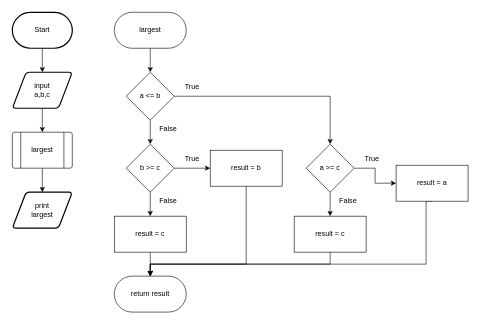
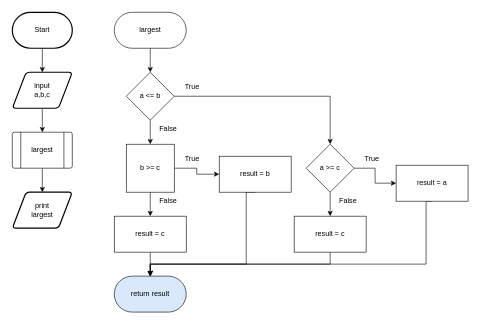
  <mxCell id="0" />
  <mxCell id="1" parent="0" />
  <mxCell id="2" value="" style="edgeStyle=orthogonalEdgeStyle;rounded=0;orthogonalLoop=1;jettySize=auto;html=1;" parent="1" source="3" edge="1"><mxGeometry relative="1" as="geometry"><mxPoint x="250" y="120" as="targetPoint" /></mxGeometry></mxCell>
  <mxCell id="3" value="largest" style="rounded=1;whiteSpace=wrap;html=1;arcSize=50;" parent="1" vertex="1"><mxGeometry x="190" y="20" width="120" height="60" as="geometry" /></mxCell>
- <mxCell id="4" value="return result" style="rounded=1;whiteSpace=wrap;html=1;arcSize=50;" parent="1" vertex="1"><mxGeometry x="190" y="460" width="120" height="60" as="geometry" /></mxCell>
+ <mxCell id="4" value="return result" style="rounded=1;whiteSpace=wrap;html=1;arcSize=50;fillColor=#dae8fc;" parent="1" vertex="1"><mxGeometry x="190" y="460" width="120" height="60" as="geometry" /></mxCell>
  <mxCell id="5" value="" style="edgeStyle=orthogonalEdgeStyle;rounded=0;orthogonalLoop=1;jettySize=auto;html=1;" parent="1" source="7" target="13" edge="1"><mxGeometry relative="1" as="geometry" /></mxCell>
  <mxCell id="6" value="" style="edgeStyle=orthogonalEdgeStyle;rounded=0;orthogonalLoop=1;jettySize=auto;html=1;" parent="1" source="7" target="10" edge="1"><mxGeometry relative="1" as="geometry" /></mxCell>
  <mxCell id="7" value="&lt;div&gt;a &amp;lt;= b&lt;/div&gt;" style="rhombus;whiteSpace=wrap;html=1;" parent="1" vertex="1"><mxGeometry x="210" y="120" width="80" height="80" as="geometry" /></mxCell>
  <mxCell id="8" value="" style="edgeStyle=orthogonalEdgeStyle;rounded=0;orthogonalLoop=1;jettySize=auto;html=1;" parent="1" source="10" target="15" edge="1"><mxGeometry relative="1" as="geometry" /></mxCell>
  <mxCell id="9" value="" style="edgeStyle=orthogonalEdgeStyle;rounded=0;orthogonalLoop=1;jettySize=auto;html=1;" parent="1" source="10" target="17" edge="1"><mxGeometry relative="1" as="geometry" /></mxCell>
  <mxCell id="10" value="a &amp;gt;= c" style="rhombus;whiteSpace=wrap;html=1;" parent="1" vertex="1"><mxGeometry x="510" y="240" width="80" height="80" as="geometry" /></mxCell>
  <mxCell id="11" value="" style="edgeStyle=orthogonalEdgeStyle;rounded=0;orthogonalLoop=1;jettySize=auto;html=1;" parent="1" source="13" target="19" edge="1"><mxGeometry relative="1" as="geometry" /></mxCell>
  <mxCell id="12" value="" style="edgeStyle=orthogonalEdgeStyle;rounded=0;orthogonalLoop=1;jettySize=auto;html=1;" parent="1" source="13" target="21" edge="1"><mxGeometry relative="1" as="geometry" /></mxCell>
- <mxCell id="13" value="&lt;div&gt;b &amp;gt;= c&lt;/div&gt;" style="rhombus;whiteSpace=wrap;html=1;" parent="1" vertex="1"><mxGeometry x="210" y="240" width="80" height="80" as="geometry" /></mxCell>
+ <mxCell id="13" value="&lt;div&gt;b &amp;gt;= c&lt;/div&gt;" style="whiteSpace=wrap;html=1;rounded=0;" parent="1" vertex="1"><mxGeometry x="210" y="240" width="80" height="80" as="geometry" /></mxCell>
  <mxCell id="14" style="edgeStyle=orthogonalEdgeStyle;rounded=0;orthogonalLoop=1;jettySize=auto;html=1;exitX=0.5;exitY=1;exitDx=0;exitDy=0;entryX=0.5;entryY=0;entryDx=0;entryDy=0;" parent="1" source="15" edge="1"><mxGeometry relative="1" as="geometry"><Array as="points"><mxPoint x="710" y="440" /><mxPoint x="250" y="440" /></Array><mxPoint x="250" y="460" as="targetPoint" /></mxGeometry></mxCell>
  <mxCell id="15" value="result = a" style="rounded=0;whiteSpace=wrap;html=1;" parent="1" vertex="1"><mxGeometry x="660" y="275" width="120" height="60" as="geometry" /></mxCell>
  <mxCell id="16" style="edgeStyle=orthogonalEdgeStyle;rounded=0;orthogonalLoop=1;jettySize=auto;html=1;exitX=0.5;exitY=1;exitDx=0;exitDy=0;entryX=0.5;entryY=0;entryDx=0;entryDy=0;" parent="1" source="17" edge="1"><mxGeometry relative="1" as="geometry"><Array as="points"><mxPoint x="550" y="440" /><mxPoint x="250" y="440" /></Array><mxPoint x="250" y="460" as="targetPoint" /></mxGeometry></mxCell>
  <mxCell id="17" value="result = c" style="rounded=0;whiteSpace=wrap;html=1;" parent="1" vertex="1"><mxGeometry x="490" y="360" width="120" height="60" as="geometry" /></mxCell>
  <mxCell id="18" style="edgeStyle=orthogonalEdgeStyle;rounded=0;orthogonalLoop=1;jettySize=auto;html=1;exitX=0.5;exitY=1;exitDx=0;exitDy=0;entryX=0.5;entryY=0;entryDx=0;entryDy=0;" parent="1" source="19" edge="1"><mxGeometry relative="1" as="geometry"><Array as="points"><mxPoint x="410" y="440" /><mxPoint x="250" y="440" /></Array><mxPoint x="250" y="460" as="targetPoint" /></mxGeometry></mxCell>
- <mxCell id="19" value="result = b" style="rounded=0;whiteSpace=wrap;html=1;" parent="1" vertex="1"><mxGeometry x="350" y="250" width="120" height="60" as="geometry" /></mxCell>
+ <mxCell id="19" value="result = b" style="rounded=0;whiteSpace=wrap;html=1;" parent="1" vertex="1"><mxGeometry x="365" y="260" width="120" height="60" as="geometry" /></mxCell>
  <mxCell id="20" value="" style="edgeStyle=orthogonalEdgeStyle;rounded=0;orthogonalLoop=1;jettySize=auto;html=1;" parent="1" source="21" edge="1"><mxGeometry relative="1" as="geometry"><mxPoint x="250" y="460" as="targetPoint" /></mxGeometry></mxCell>
  <mxCell id="21" value="result = c" style="rounded=0;whiteSpace=wrap;html=1;" parent="1" vertex="1"><mxGeometry x="190" y="360" width="120" height="60" as="geometry" /></mxCell>
  <mxCell id="22" value="&lt;div&gt;True&lt;/div&gt;" style="text;html=1;strokeColor=none;fillColor=none;align=center;verticalAlign=middle;whiteSpace=wrap;rounded=0;" parent="1" vertex="1"><mxGeometry x="290" y="130" width="60" height="30" as="geometry" /></mxCell>
  <mxCell id="23" value="&lt;div&gt;True&lt;/div&gt;" style="text;html=1;strokeColor=none;fillColor=none;align=center;verticalAlign=middle;whiteSpace=wrap;rounded=0;" parent="1" vertex="1"><mxGeometry x="290" y="250" width="60" height="30" as="geometry" /></mxCell>
  <mxCell id="24" value="&lt;div&gt;True&lt;/div&gt;" style="text;html=1;strokeColor=none;fillColor=none;align=center;verticalAlign=middle;whiteSpace=wrap;rounded=0;" parent="1" vertex="1"><mxGeometry x="590" y="250" width="60" height="30" as="geometry" /></mxCell>
  <mxCell id="25" value="False" style="text;html=1;strokeColor=none;fillColor=none;align=center;verticalAlign=middle;whiteSpace=wrap;rounded=0;" parent="1" vertex="1"><mxGeometry x="250" y="200" width="60" height="30" as="geometry" /></mxCell>
  <mxCell id="26" value="False" style="text;html=1;strokeColor=none;fillColor=none;align=center;verticalAlign=middle;whiteSpace=wrap;rounded=0;" parent="1" vertex="1"><mxGeometry x="250" y="320" width="60" height="30" as="geometry" /></mxCell>
  <mxCell id="27" value="False" style="text;html=1;strokeColor=none;fillColor=none;align=center;verticalAlign=middle;whiteSpace=wrap;rounded=0;" parent="1" vertex="1"><mxGeometry x="550" y="320" width="60" height="30" as="geometry" /></mxCell>
  <mxCell id="28" value="" style="edgeStyle=orthogonalEdgeStyle;rounded=0;orthogonalLoop=1;jettySize=auto;html=1;" edge="1" parent="1" source="29" target="31"><mxGeometry relative="1" as="geometry" /></mxCell>
  <mxCell id="29" value="Start" style="strokeWidth=2;html=1;shape=mxgraph.flowchart.terminator;whiteSpace=wrap;" vertex="1" parent="1"><mxGeometry x="20" y="20" width="100" height="60" as="geometry" /></mxCell>
  <mxCell id="30" value="" style="edgeStyle=orthogonalEdgeStyle;rounded=0;orthogonalLoop=1;jettySize=auto;html=1;" edge="1" parent="1" source="31" target="33"><mxGeometry relative="1" as="geometry" /></mxCell>
  <mxCell id="31" value="&lt;div&gt;input&lt;/div&gt;&lt;div&gt;a,b,c&lt;br&gt;&lt;/div&gt;" style="shape=parallelogram;html=1;strokeWidth=2;perimeter=parallelogramPerimeter;whiteSpace=wrap;rounded=1;arcSize=12;size=0.23;" vertex="1" parent="1"><mxGeometry x="20" y="120" width="100" height="60" as="geometry" /></mxCell>
  <mxCell id="32" value="" style="edgeStyle=orthogonalEdgeStyle;rounded=0;orthogonalLoop=1;jettySize=auto;html=1;" edge="1" parent="1" source="33" target="34"><mxGeometry relative="1" as="geometry" /></mxCell>
  <mxCell id="33" value="largest" style="verticalLabelPosition=middle;verticalAlign=middle;html=1;shape=process;whiteSpace=wrap;rounded=1;size=0.14;arcSize=6;labelPosition=center;align=center;" vertex="1" parent="1"><mxGeometry x="20" y="220" width="100" height="60" as="geometry" /></mxCell>
  <mxCell id="34" value="&lt;div&gt;print&lt;/div&gt;&lt;div&gt;largest&lt;br&gt;&lt;/div&gt;" style="shape=parallelogram;html=1;strokeWidth=2;perimeter=parallelogramPerimeter;whiteSpace=wrap;rounded=1;arcSize=12;size=0.23;" vertex="1" parent="1"><mxGeometry x="20" y="320" width="100" height="60" as="geometry" /></mxCell>
